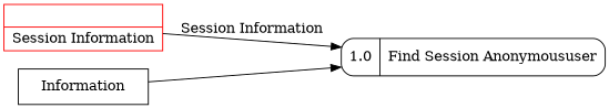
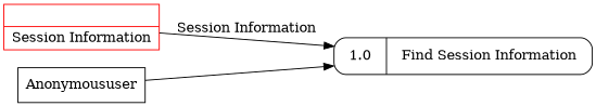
  digraph {
    rankdir=LR
    n1 [color=red label="<f0>  |<f1> Session Information " shape=record]
-   n2 [label="{<f0> 1.0|<f1> Find Session Anonymoususer }" shape=Mrecord]
-   n3 [label=Information shape=box]
+   n2 [label="{<f0> 1.0|<f1> Find Session Information }" shape=Mrecord]
+   n3 [label=Anonymoususer shape=box]
    n1 -> n2 [label="Session Information"]
    n3 -> n2
  }
